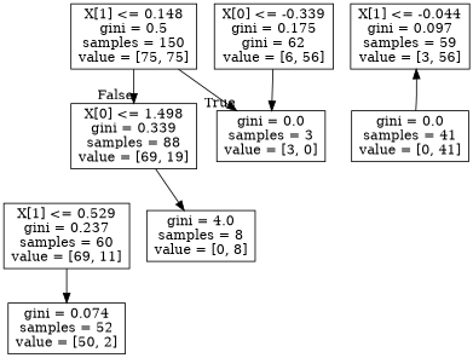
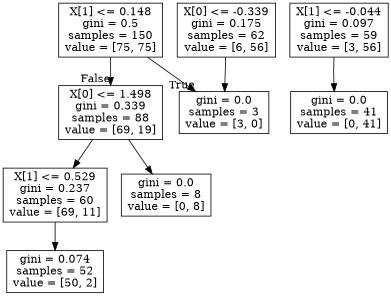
  digraph {
    node [shape=box]
    n1 [label="X[1] <= 0.148\ngini = 0.5\nsamples = 150\nvalue = [75, 75]"]
    n2 [label="X[0] <= 1.498\ngini = 0.339\nsamples = 88\nvalue = [69, 19]"]
    n3 [label="gini = 0.0\nsamples = 3\nvalue = [3, 0]"]
-   n4 [label="X[0] <= -0.339\ngini = 0.175\ngini = 62\nvalue = [6, 56]"]
+   n4 [label="X[0] <= -0.339\ngini = 0.175\nsamples = 62\nvalue = [6, 56]"]
    n5 [label="X[1] <= 0.529\ngini = 0.237\nsamples = 60\nvalue = [69, 11]"]
-   n6 [label="gini = 4.0\nsamples = 8\nvalue = [0, 8]"]
+   n6 [label="gini = 0.0\nsamples = 8\nvalue = [0, 8]"]
    n7 [label="X[1] <= -0.044\ngini = 0.097\nsamples = 59\nvalue = [3, 56]"]
    n8 [label="gini = 0.0\nsamples = 41\nvalue = [0, 41]"]
    n9 [label="gini = 0.074\nsamples = 52\nvalue = [50, 2]"]
    n1 -> n2 [headlabel=False labelangle=-45 labeldistance=2.5]
    n1 -> n3 [headlabel=True labelangle=45 labeldistance=2.5]
+   n2 -> n5
    n2 -> n6
    n4 -> n3
    n5 -> n9
-   n8 -> n7
+   n7 -> n8
  }
